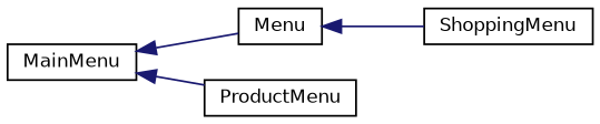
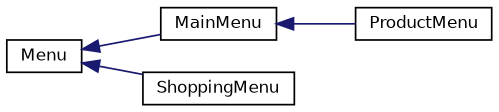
  digraph {
    rankdir=LR
    node [color=black fillcolor=white fontname=Helvetica fontsize=10 shape=record style=filled]
    edge [color=midnightblue dir=back fontname=Helvetica fontsize=10 labelfontname=Helvetica labelfontsize=10 style=solid]
    n1 [height=0.2 label=Menu width=0.4]
    n2 [height=0.2 label=MainMenu width=0.4]
    n3 [height=0.2 label=ShoppingMenu width=0.4]
    n4 [height=0.2 label=ProductMenu width=0.4]
-   n2 -> n1
+   n1 -> n2
    n1 -> n3
    n2 -> n4
  }
